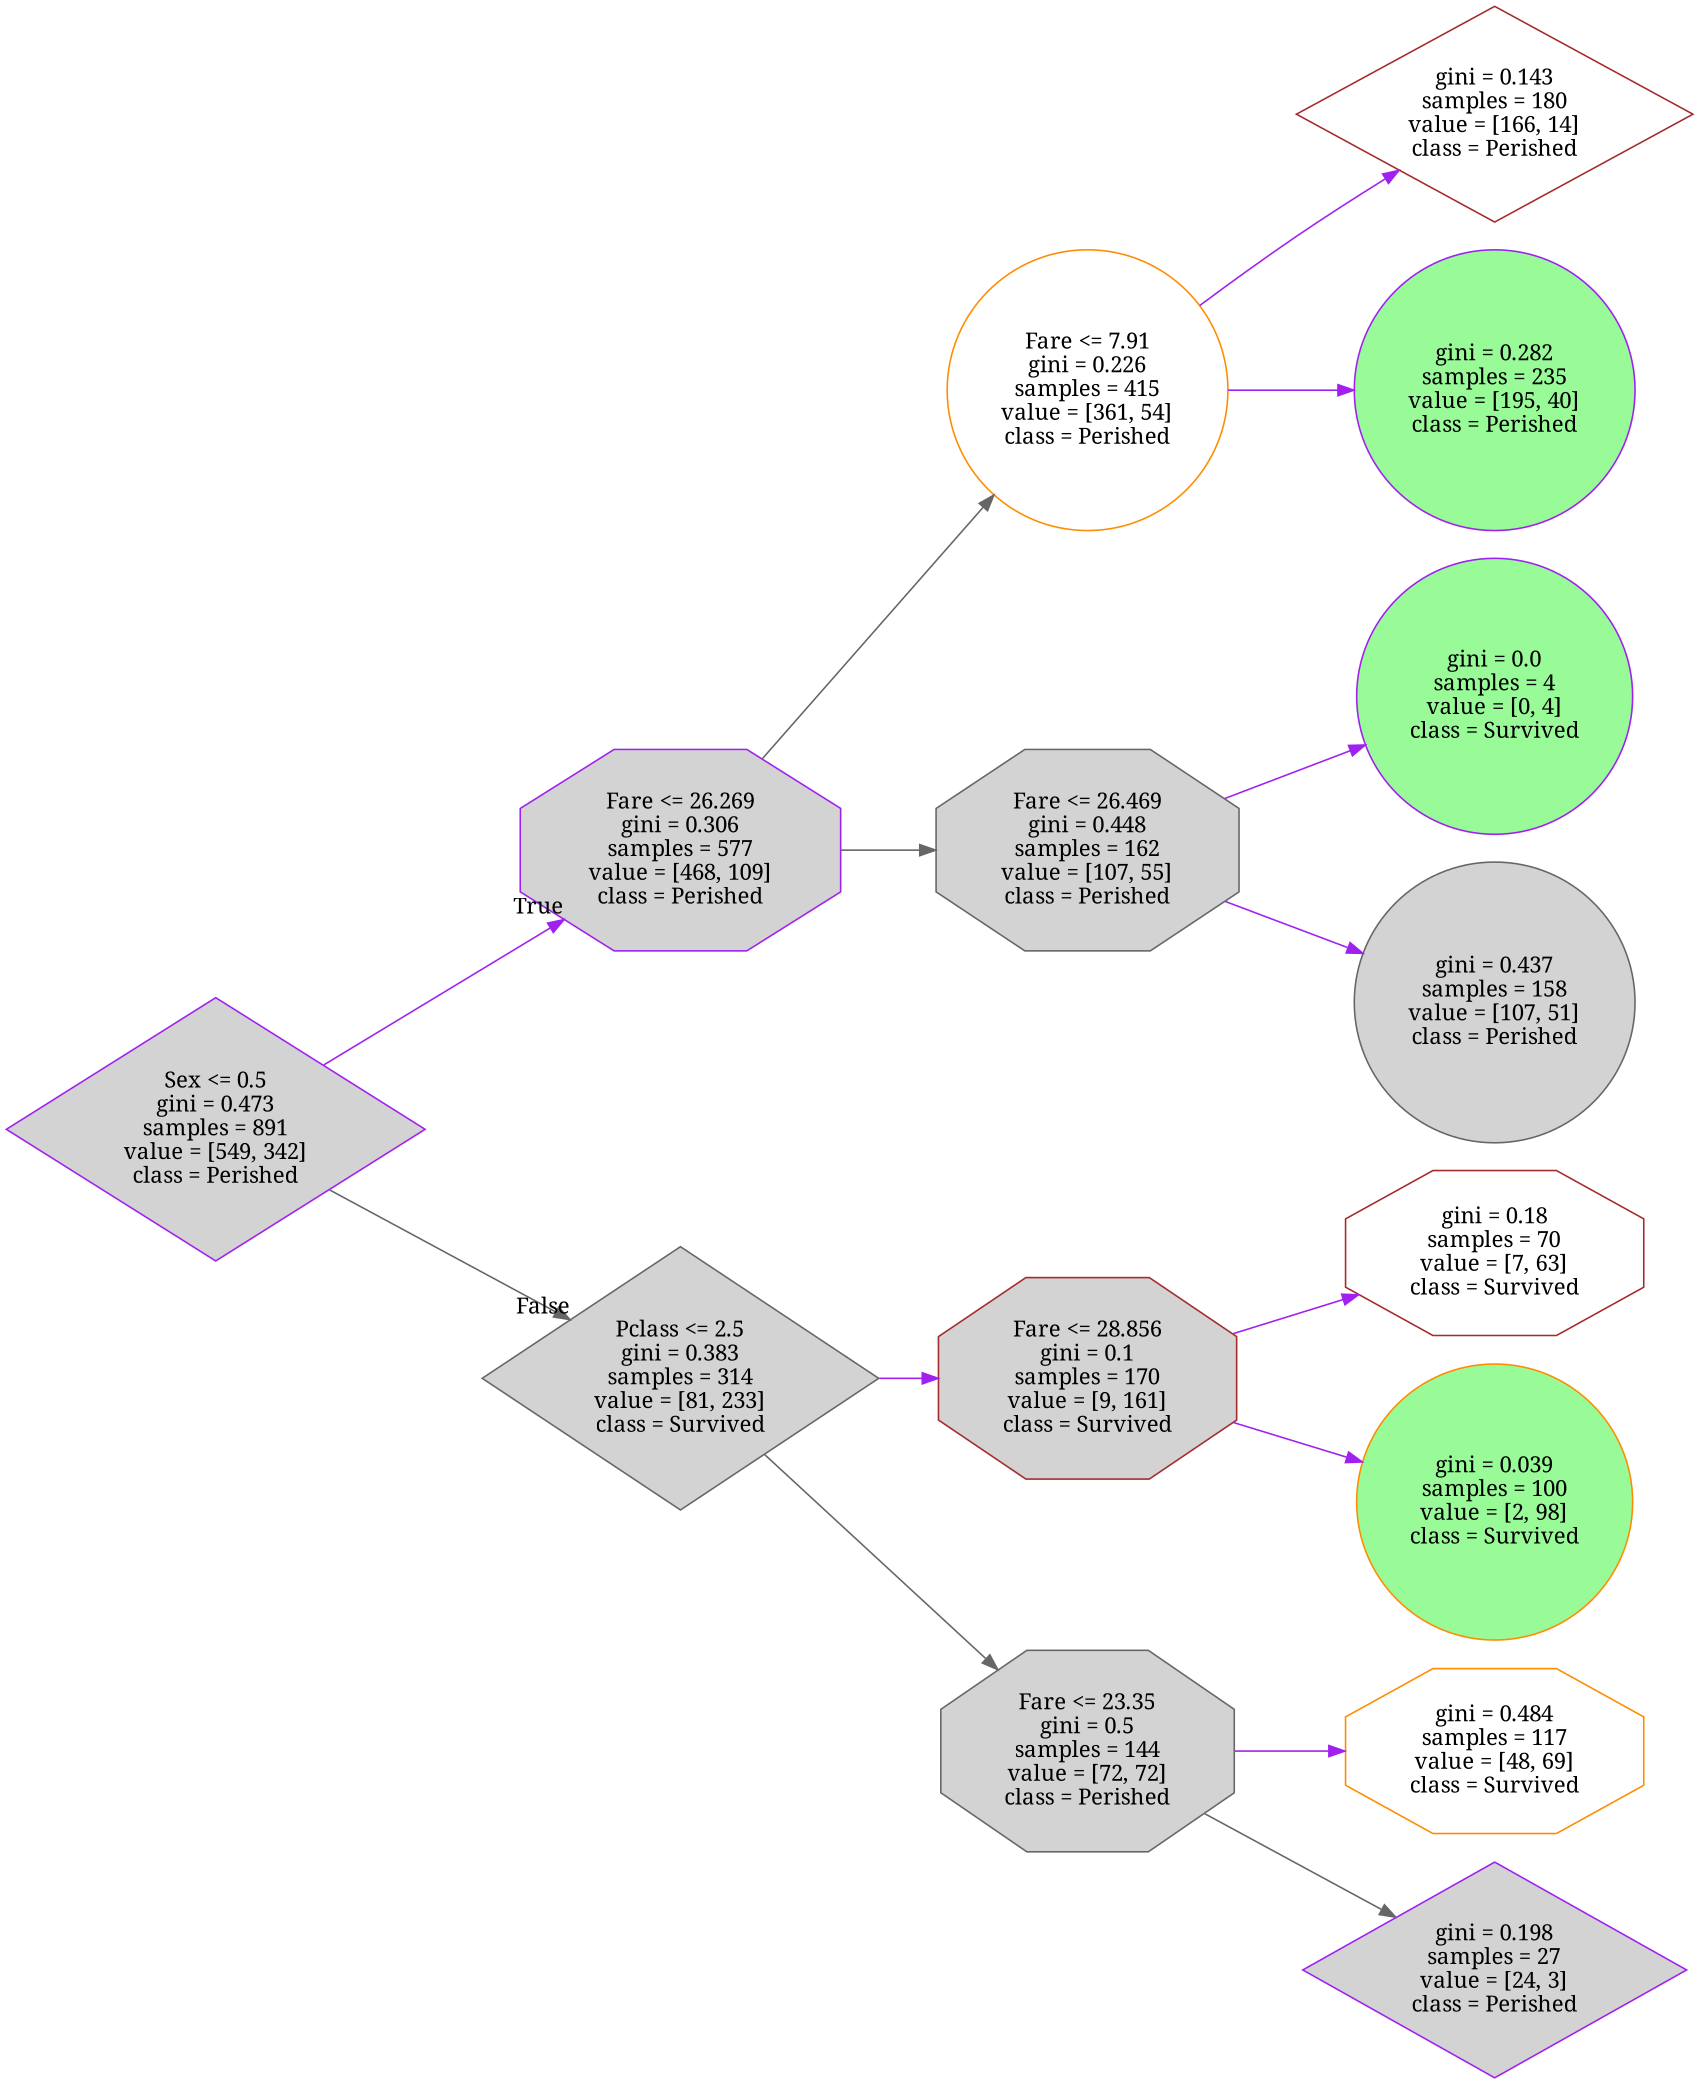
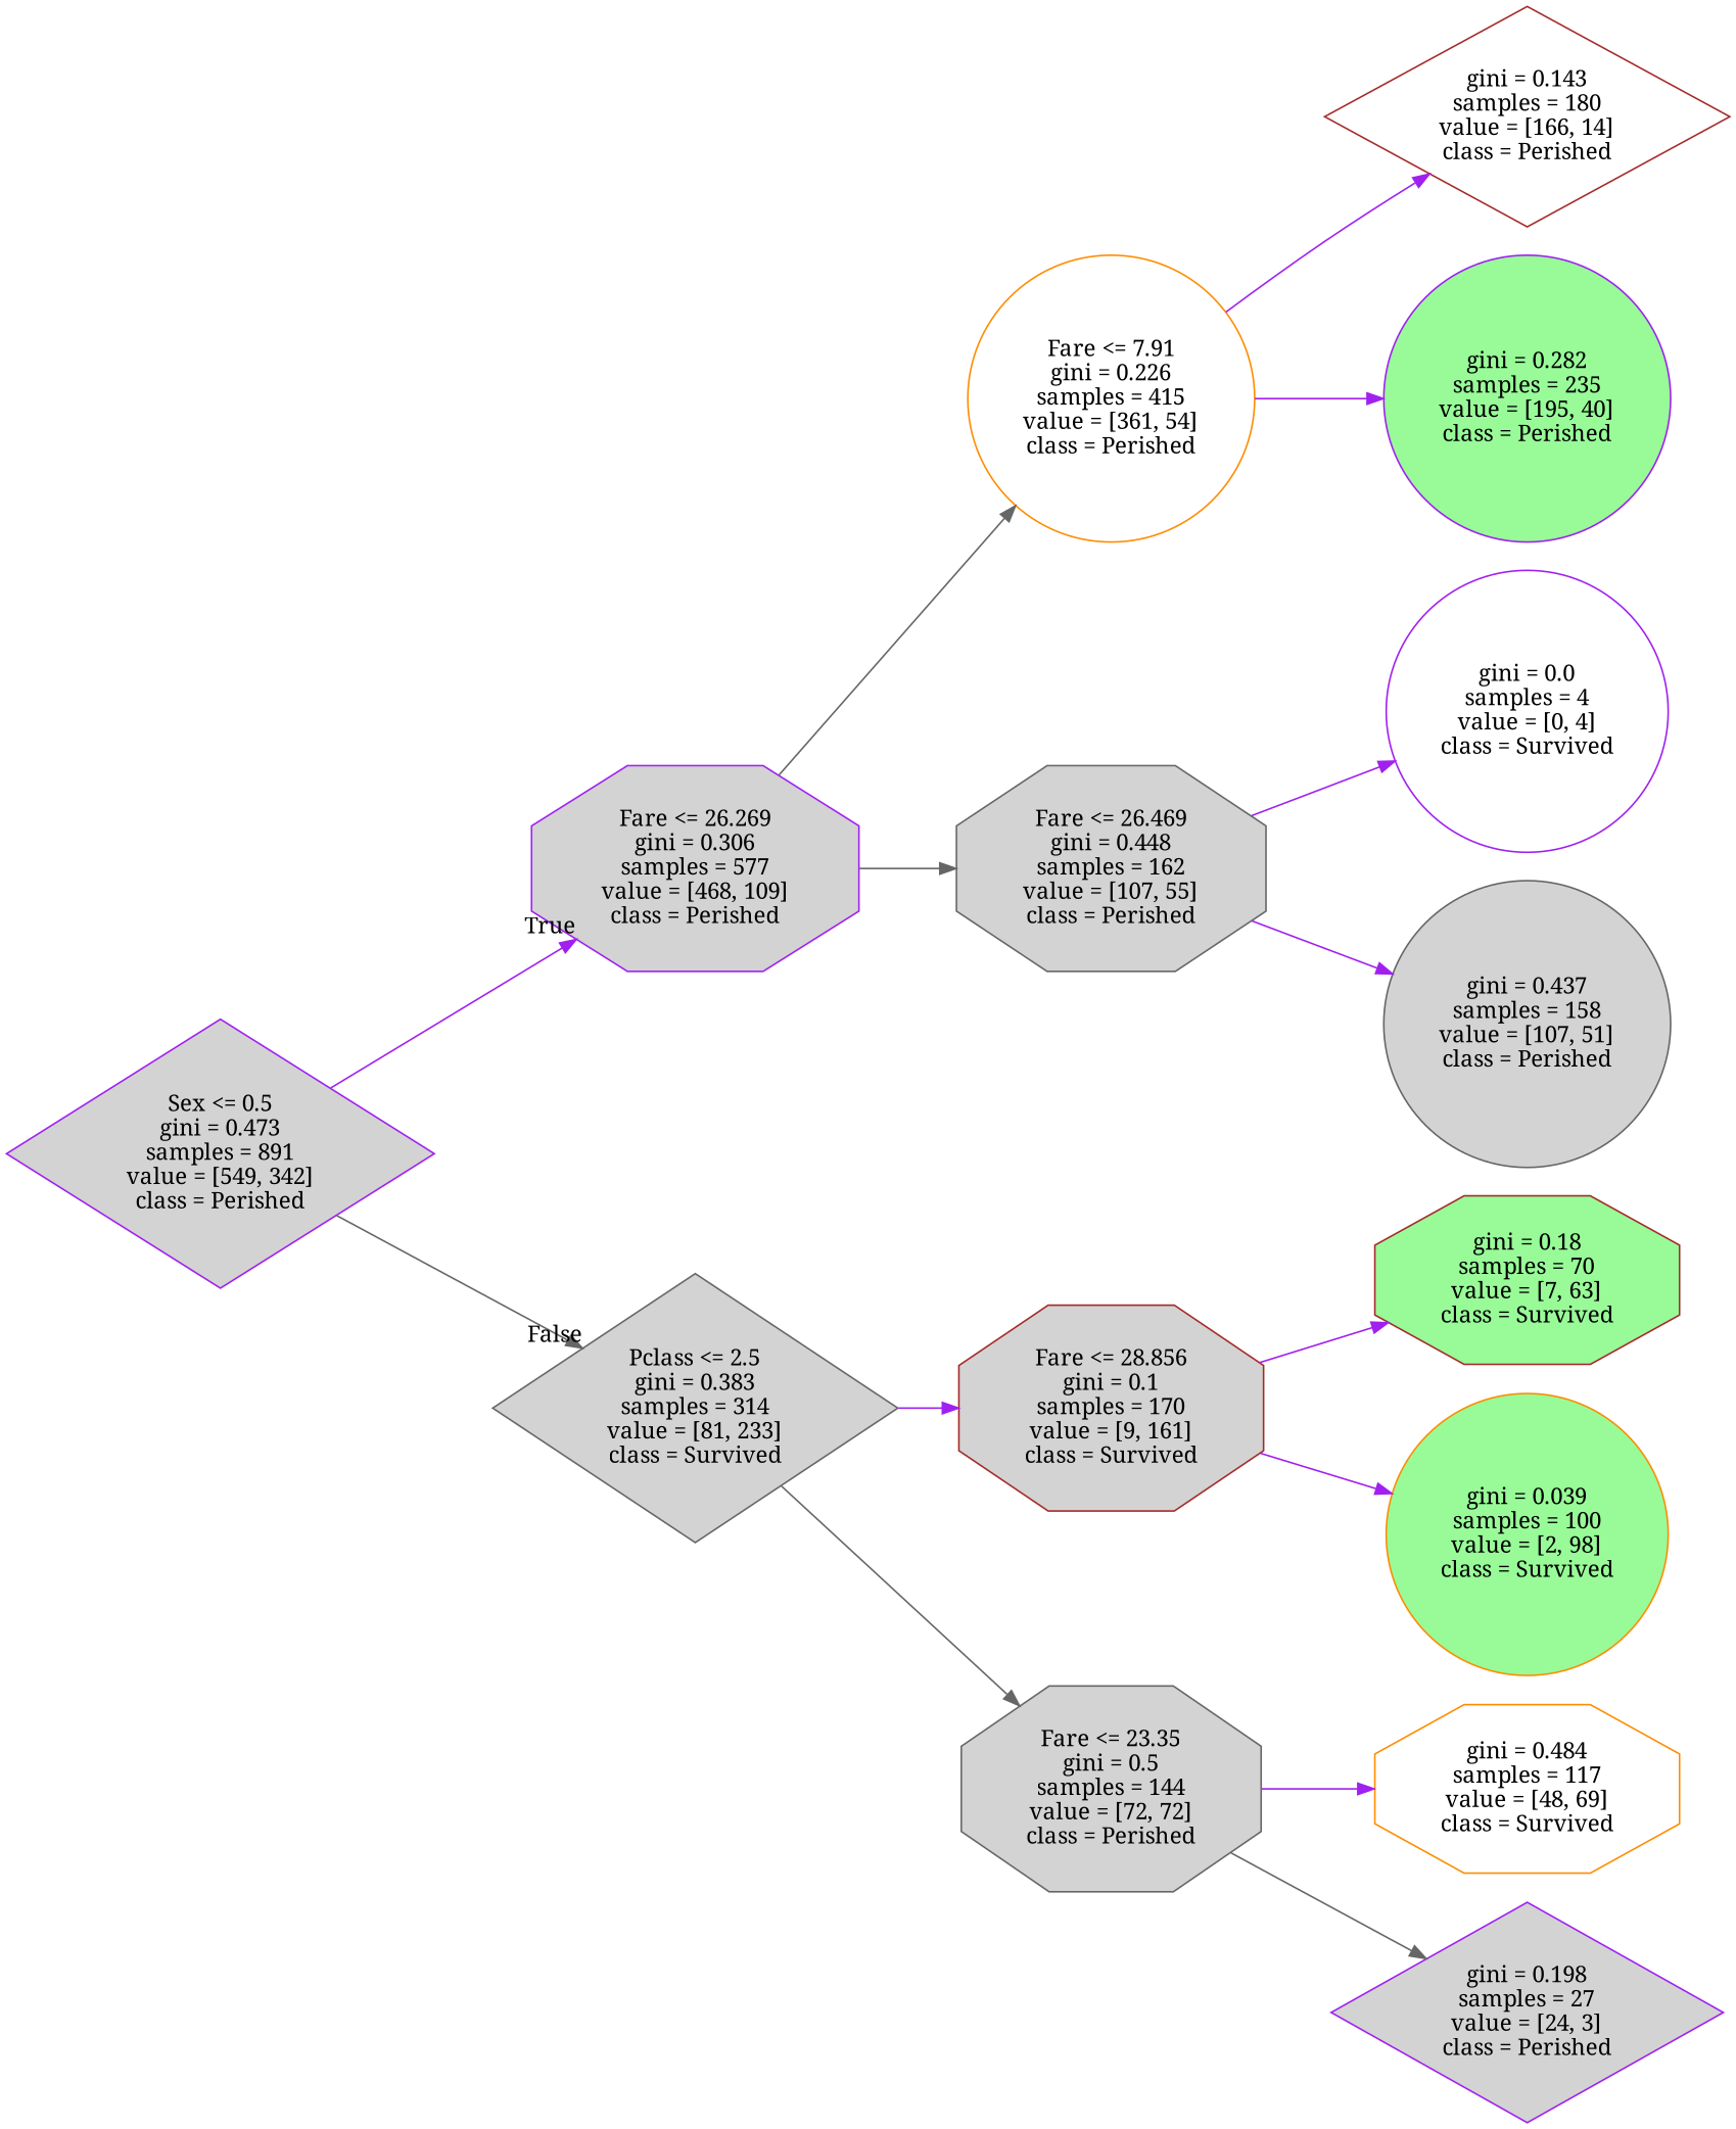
  digraph {
    fontname="Noto Serif"
    rankdir=LR
    node [color=purple fillcolor=lightgrey fontname="Noto Serif" shape=octagon style=filled]
    edge [color=purple fontname="Noto Serif"]
    n1 [label="Sex <= 0.5\ngini = 0.473\nsamples = 891\nvalue = [549, 342]\nclass = Perished" shape=diamond]
    n2 [label="Fare <= 26.269\ngini = 0.306\nsamples = 577\nvalue = [468, 109]\nclass = Perished"]
    n3 [color=gray40 label="Pclass <= 2.5\ngini = 0.383\nsamples = 314\nvalue = [81, 233]\nclass = Survived" shape=diamond]
    n4 [color=darkorange fillcolor=white label="Fare <= 7.91\ngini = 0.226\nsamples = 415\nvalue = [361, 54]\nclass = Perished" shape=circle]
    n5 [color=gray40 label="Fare <= 26.469\ngini = 0.448\nsamples = 162\nvalue = [107, 55]\nclass = Perished"]
    n6 [color=brown label="Fare <= 28.856\ngini = 0.1\nsamples = 170\nvalue = [9, 161]\nclass = Survived"]
    n7 [color=gray40 label="Fare <= 23.35\ngini = 0.5\nsamples = 144\nvalue = [72, 72]\nclass = Perished"]
    n8 [color=brown fillcolor=white label="gini = 0.143\nsamples = 180\nvalue = [166, 14]\nclass = Perished" shape=diamond]
    n9 [fillcolor=palegreen label="gini = 0.282\nsamples = 235\nvalue = [195, 40]\nclass = Perished" shape=circle]
-   n10 [fillcolor=palegreen label="gini = 0.0\nsamples = 4\nvalue = [0, 4]\nclass = Survived" shape=circle]
+   n10 [fillcolor=white label="gini = 0.0\nsamples = 4\nvalue = [0, 4]\nclass = Survived" shape=circle]
    n11 [color=gray40 label="gini = 0.437\nsamples = 158\nvalue = [107, 51]\nclass = Perished" shape=circle]
-   n12 [color=brown fillcolor=white label="gini = 0.18\nsamples = 70\nvalue = [7, 63]\nclass = Survived"]
+   n12 [color=brown fillcolor=palegreen label="gini = 0.18\nsamples = 70\nvalue = [7, 63]\nclass = Survived"]
    n13 [color=darkorange fillcolor=palegreen label="gini = 0.039\nsamples = 100\nvalue = [2, 98]\nclass = Survived" shape=circle]
    n14 [color=darkorange fillcolor=white label="gini = 0.484\nsamples = 117\nvalue = [48, 69]\nclass = Survived"]
    n15 [label="gini = 0.198\nsamples = 27\nvalue = [24, 3]\nclass = Perished" shape=diamond]
    n1 -> n2 [headlabel=True labelangle=45 labeldistance=2.5]
    n1 -> n3 [color=gray40 headlabel=False labelangle=-45 labeldistance=2.5]
    n2 -> n4 [color=gray40]
    n2 -> n5 [color=gray40]
    n3 -> n6
    n3 -> n7 [color=gray40]
    n4 -> n8
    n4 -> n9
    n5 -> n10
    n5 -> n11
    n6 -> n12
    n6 -> n13
    n7 -> n14
    n7 -> n15 [color=gray40]
  }
